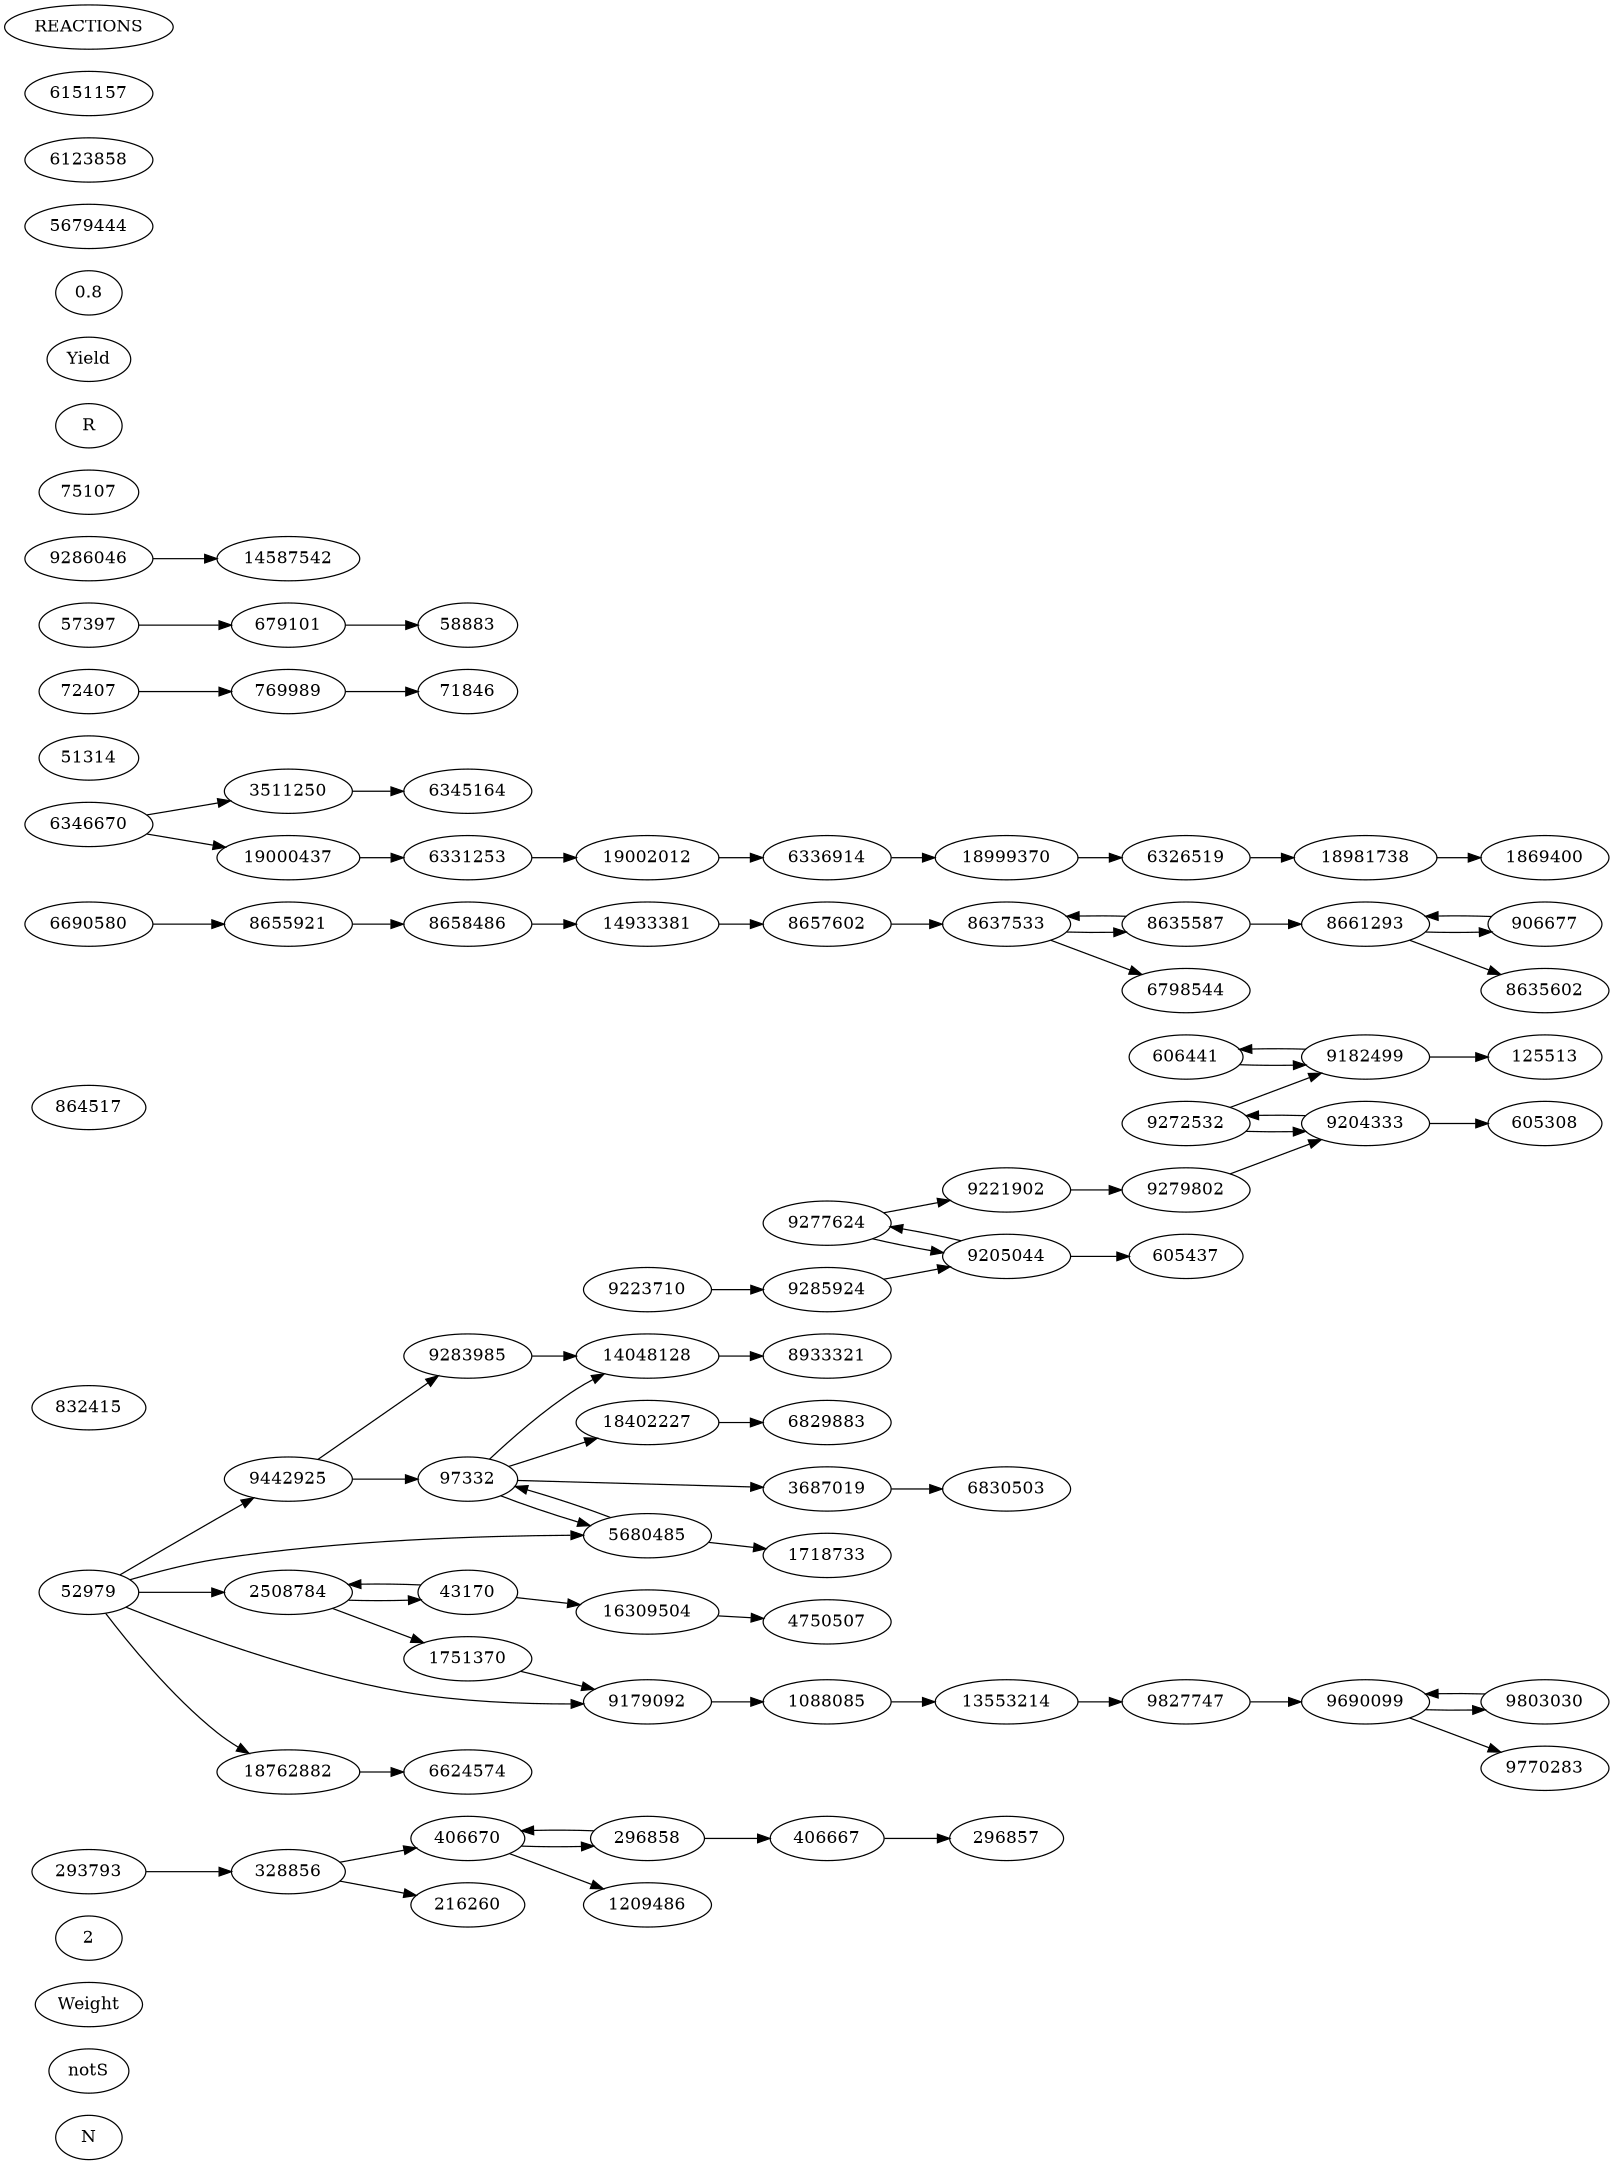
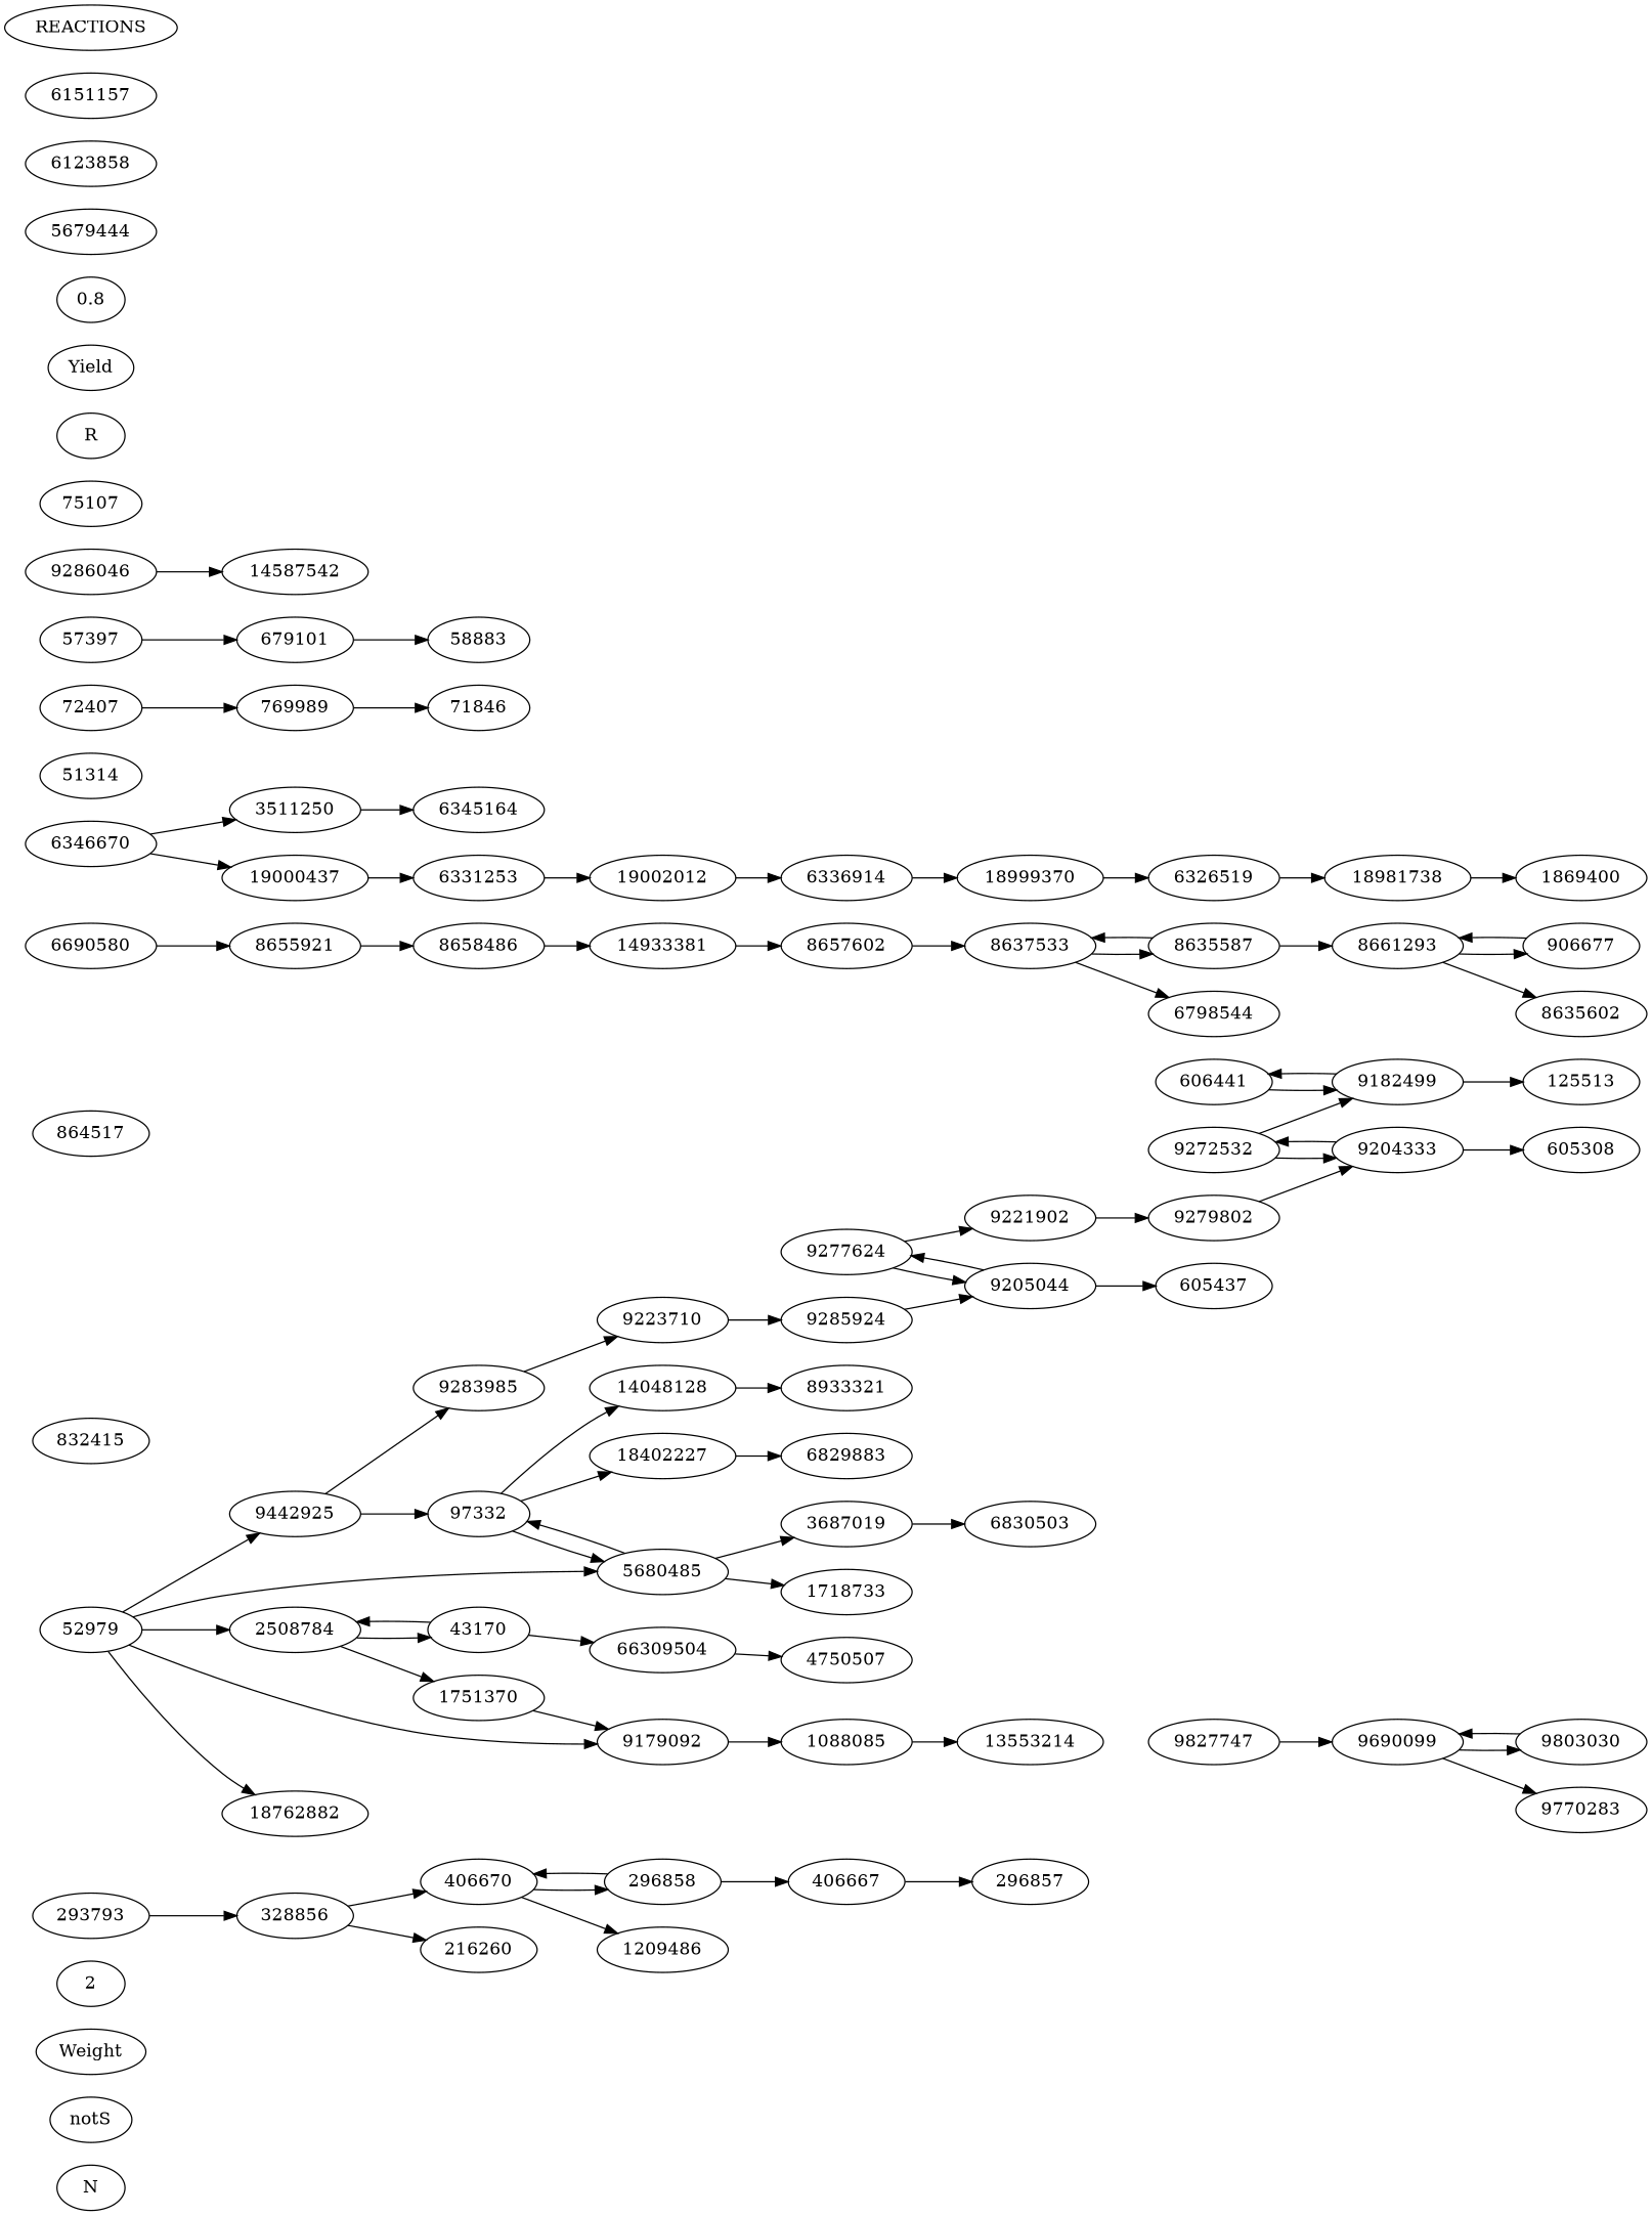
  digraph {
    rankdir=LR
    N
    notS
    Weight
    2
    293793
    328856
    406670
    216260
    296858
    406667
    296857
    1209486
    606441
    9182499
    125513
    832415
    43170
    2508784
-   16309504
+   16309504 [label=66309504]
    1751370
    4750507
    864517
    9179092
    1088085
    13553214
    9827747
    6690580
    8655921
    8658486
    906677
    8661293
    8635602
    6326519
    18981738
    1869400
    6331253
    19002012
    6336914
    18999370
    51314
    6346670
    3511250
    19000437
    6345164
    52979
    5680485
    9442925
    18762882
    97332
    1718733
    9283985
-   6624574
    8635587
    8637533
    6798544
    8657602
    14933381
    72407
    769989
    71846
    9272532
    9204333
    605308
    9277624
    9205044
    9221902
    605437
    9279802
    9223710
    9285924
    57397
    679101
    58883
    9286046
    14587542
    9803030
    9690099
    9770283
    75107
    3687019
    14048128
    18402227
    6830503
    8933321
    6829883
    R
    Yield
    0.8
    5679444
    6123858
    6151157
    REACTIONS
    293793 -> 328856
    328856 -> 406670
    328856 -> 216260
    406670 -> 296858
    406670 -> 1209486
    296858 -> 406670
    296858 -> 406667
    406667 -> 296857
    606441 -> 9182499
    9182499 -> 606441
    9182499 -> 125513
    43170 -> 2508784
    43170 -> 16309504
    2508784 -> 43170
    2508784 -> 1751370
    16309504 -> 4750507
    1751370 -> 9179092
    9179092 -> 1088085
    1088085 -> 13553214
-   13553214 -> 9827747
    9827747 -> 9690099
    6690580 -> 8655921
    8655921 -> 8658486
    8658486 -> 14933381
    906677 -> 8661293
    8661293 -> 906677
    8661293 -> 8635602
    6326519 -> 18981738
    18981738 -> 1869400
    6331253 -> 19002012
    19002012 -> 6336914
    6336914 -> 18999370
    18999370 -> 6326519
    6346670 -> 3511250
    6346670 -> 19000437
    3511250 -> 6345164
    19000437 -> 6331253
    52979 -> 2508784
    52979 -> 9179092
    52979 -> 5680485
    52979 -> 9442925
    52979 -> 18762882
    5680485 -> 97332
    5680485 -> 1718733
    9442925 -> 97332
    9442925 -> 9283985
-   18762882 -> 6624574
    97332 -> 5680485
-   97332 -> 3687019
+   5680485 -> 3687019
    97332 -> 14048128
    97332 -> 18402227
-   9283985 -> 14048128
+   9283985 -> 9223710
    8635587 -> 8661293
    8635587 -> 8637533
    8637533 -> 8635587
    8637533 -> 6798544
    8657602 -> 8637533
    14933381 -> 8657602
    72407 -> 769989
    769989 -> 71846
    9272532 -> 9182499
    9272532 -> 9204333
    9204333 -> 9272532
    9204333 -> 605308
    9277624 -> 9205044
    9277624 -> 9221902
    9205044 -> 9277624
    9205044 -> 605437
    9221902 -> 9279802
    9279802 -> 9204333
    9223710 -> 9285924
    9285924 -> 9205044
    57397 -> 679101
    679101 -> 58883
    9286046 -> 14587542
    9803030 -> 9690099
    9690099 -> 9803030
    9690099 -> 9770283
    3687019 -> 6830503
    14048128 -> 8933321
    18402227 -> 6829883
  }
